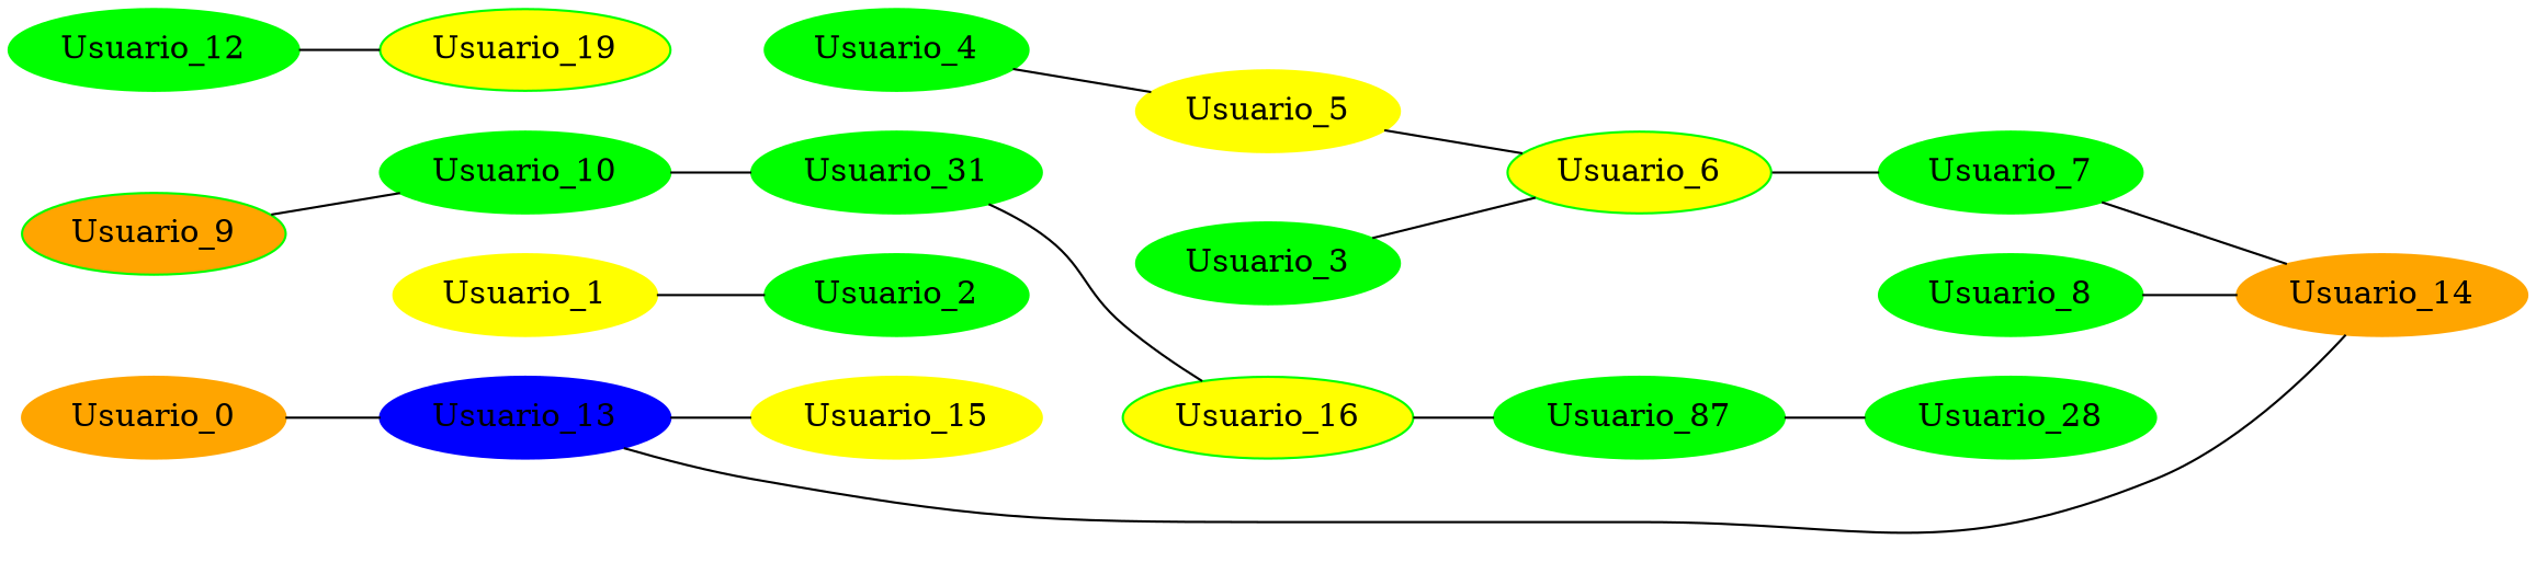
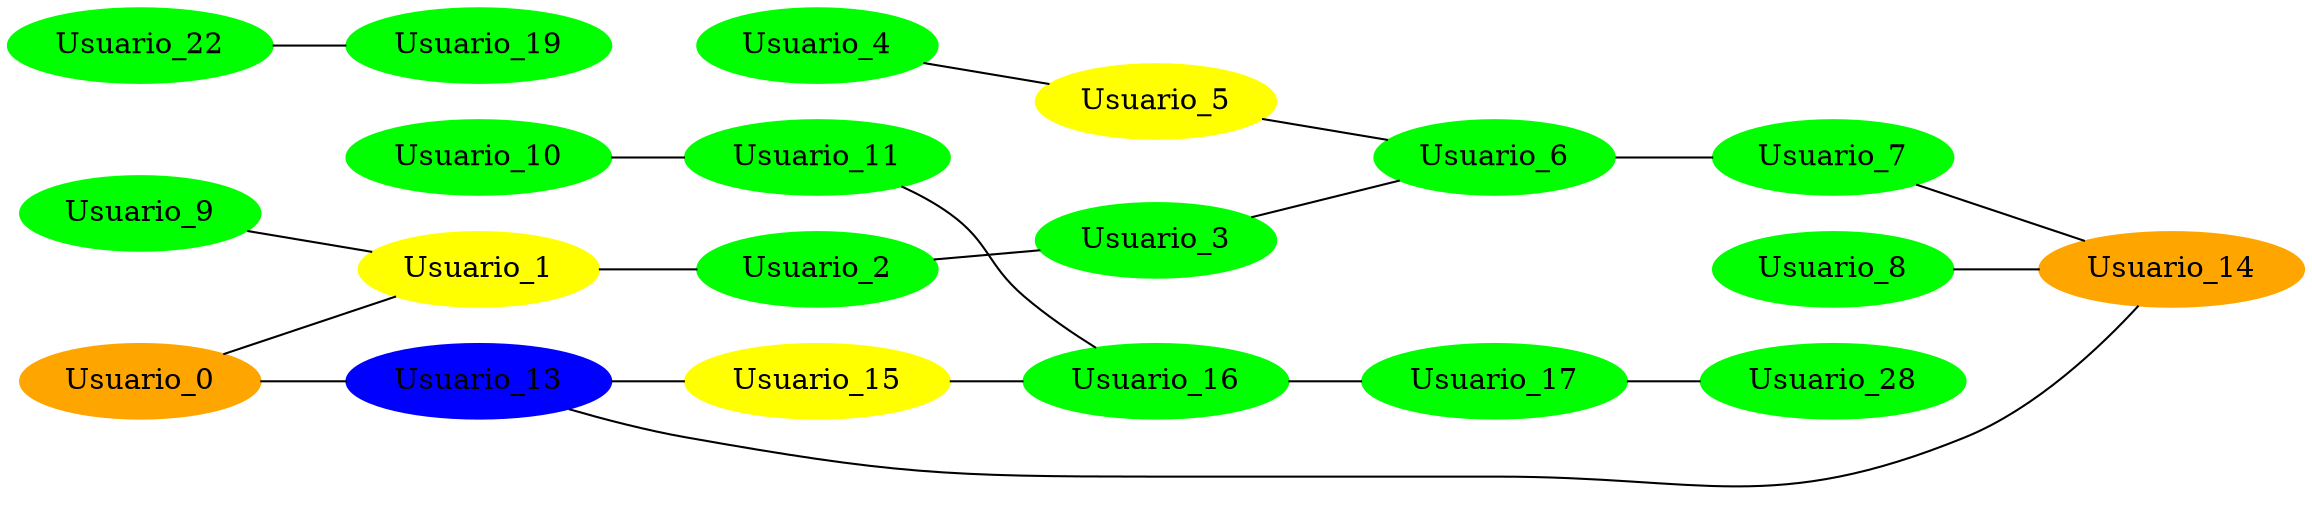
  graph {
    rankdir=LR
    node [color=green style=filled]
    n1 [color=orange label=Usuario_0]
    n2 [color=yellow label=Usuario_1]
    n3 [color=blue label=Usuario_13]
    n4 [label=Usuario_2]
    n5 [color=orange label=Usuario_14]
    n6 [color=yellow label=Usuario_15]
    n7 [label=Usuario_3]
-   n8 [label=Usuario_6 fillcolor=yellow]
+   n8 [label=Usuario_6]
    n9 [label=Usuario_7]
    n10 [label=Usuario_4]
    n11 [color=yellow label=Usuario_5]
    n12 [label=Usuario_8]
-   n13 [label=Usuario_9 fillcolor=orange]
+   n13 [label=Usuario_9]
    n14 [label=Usuario_10]
-   n15 [label=Usuario_31]
-   n16 [label=Usuario_16 fillcolor=yellow]
-   n17 [label=Usuario_12]
-   n18 [label=Usuario_19 fillcolor=yellow]
-   n19 [label=Usuario_87]
+   n15 [label=Usuario_11]
+   n16 [label=Usuario_16]
+   n17 [label=Usuario_22]
+   n18 [label=Usuario_19]
+   n19 [label=Usuario_17]
    n20 [label=Usuario_28]
+   n1 -- n2
    n1 -- n3
    n2 -- n4
    n3 -- n5
    n3 -- n6
+   n4 -- n7
+   n6 -- n16
    n7 -- n8
    n8 -- n9
    n9 -- n5
    n10 -- n11
    n11 -- n8
    n12 -- n5
-   n13 -- n14
+   n13 -- n2
    n14 -- n15
    n15 -- n16
    n16 -- n19
    n17 -- n18
    n19 -- n20
  }
